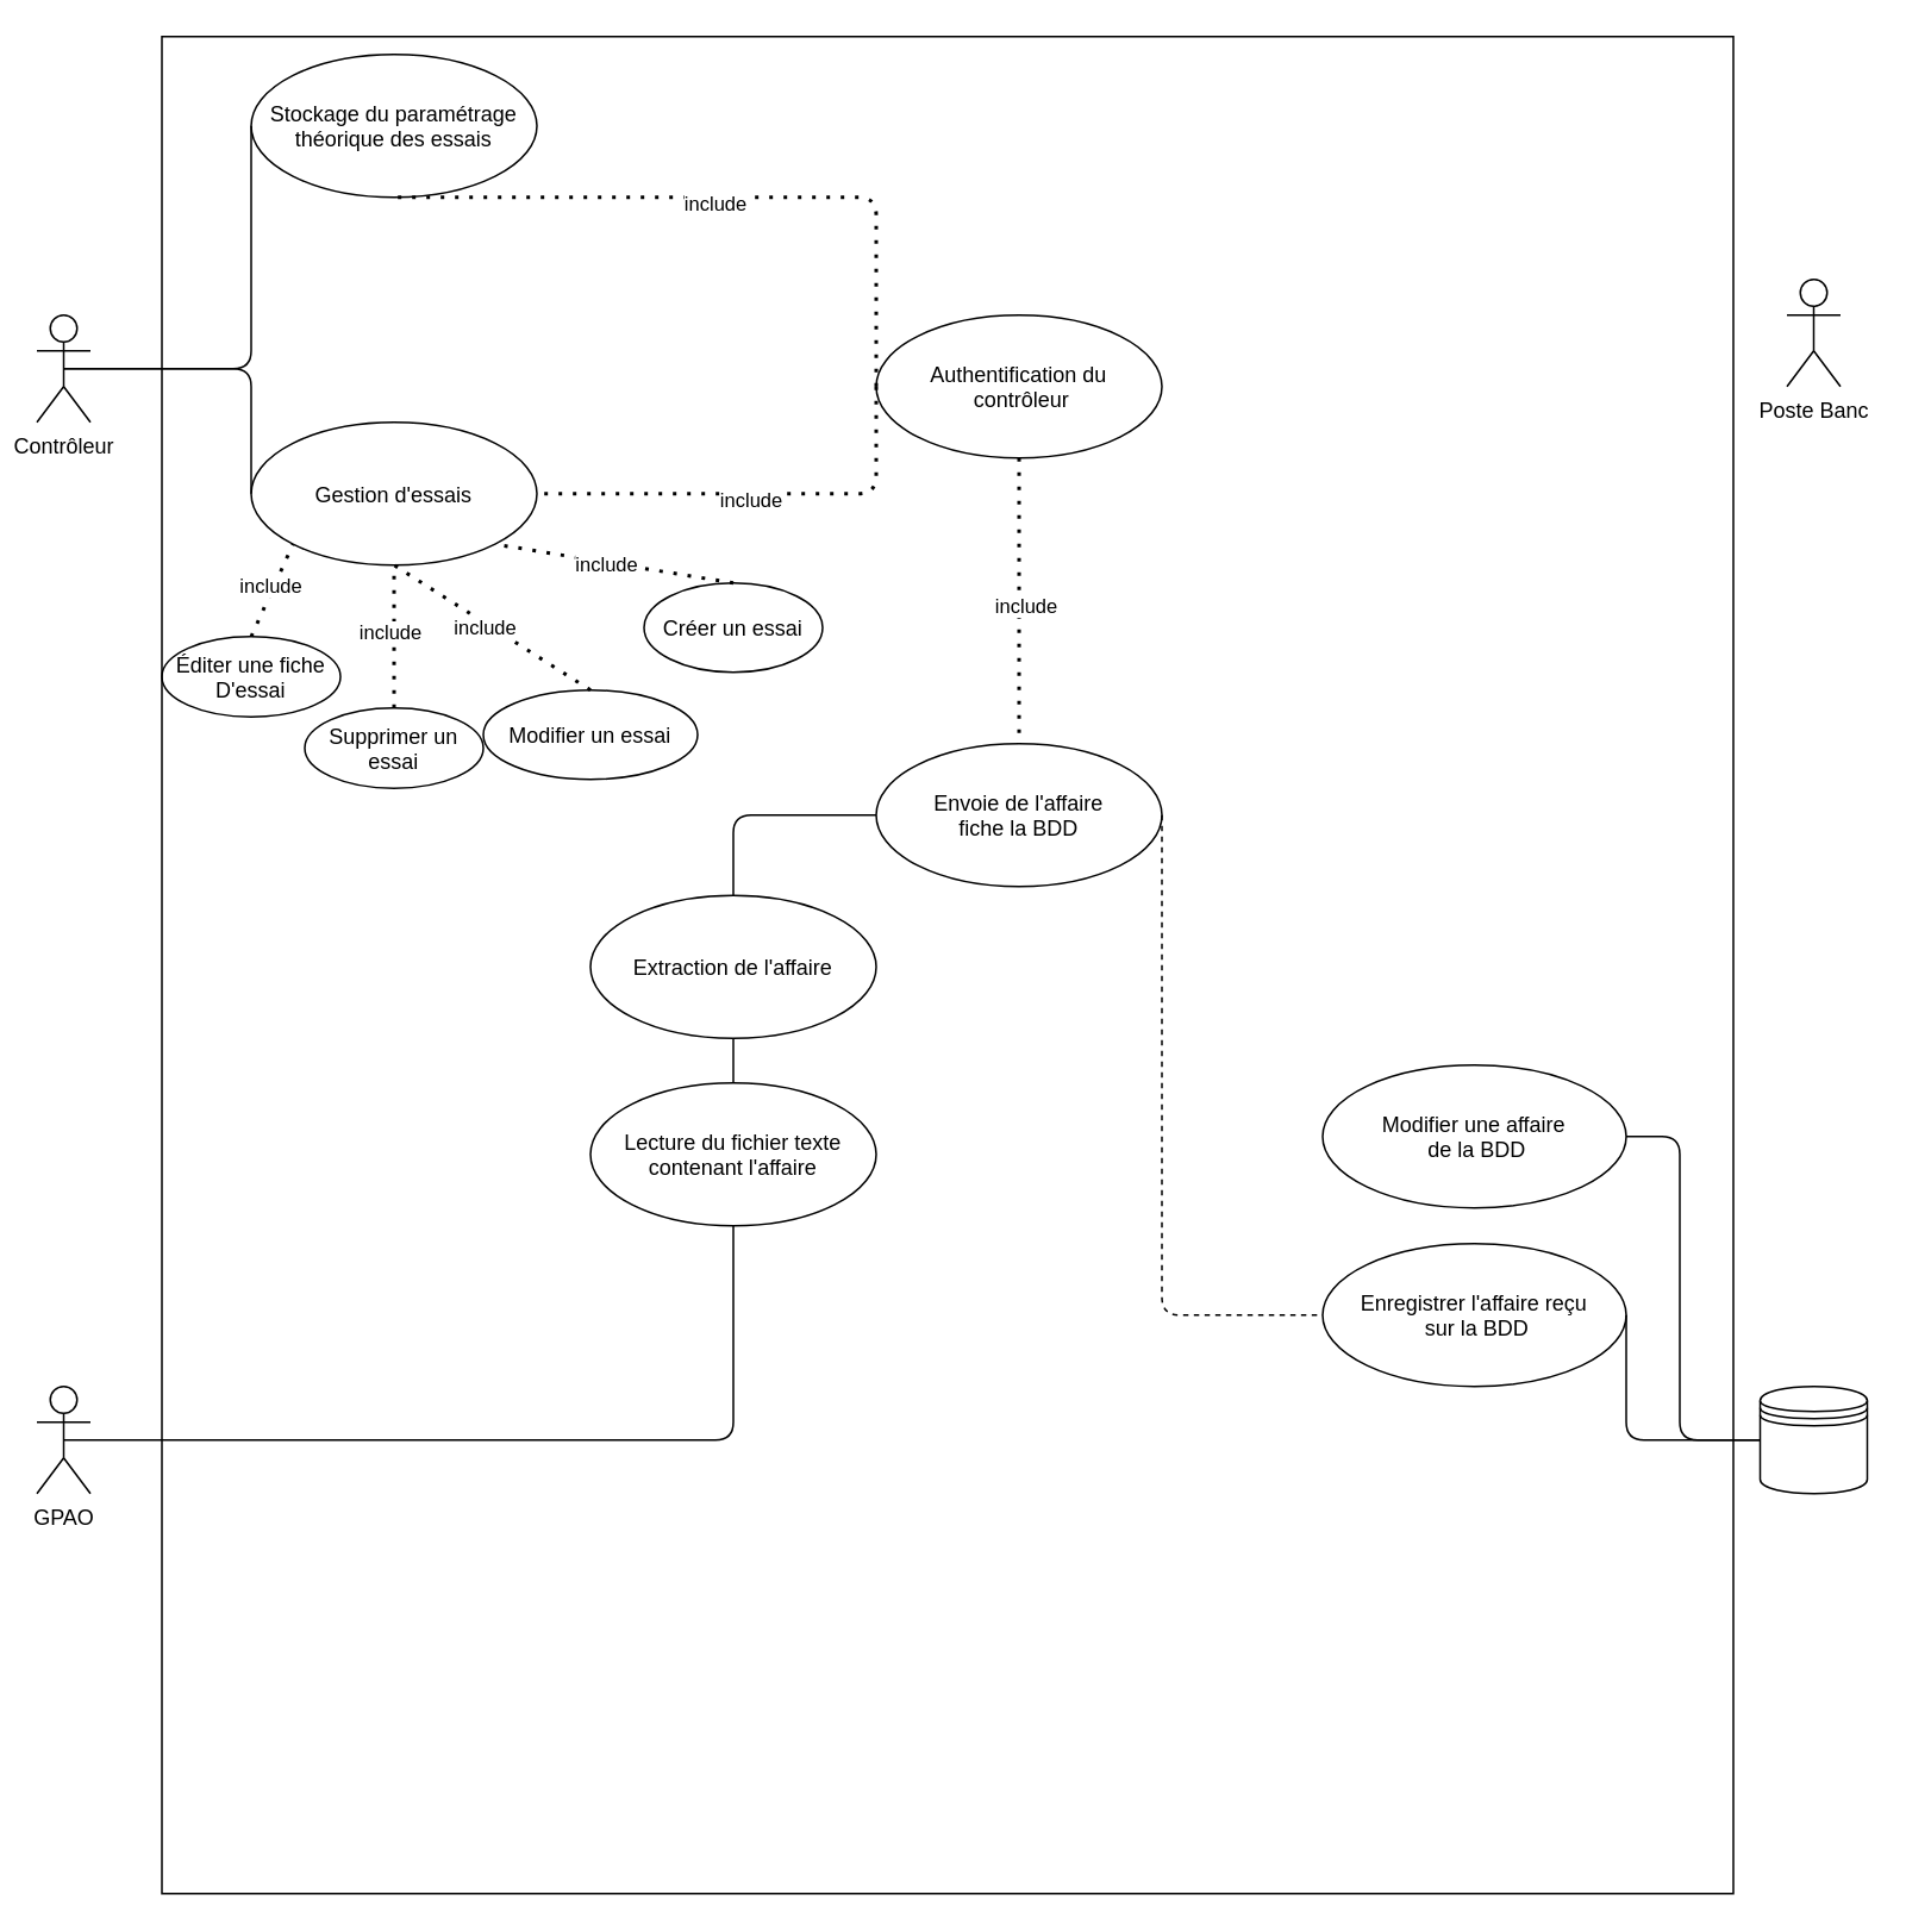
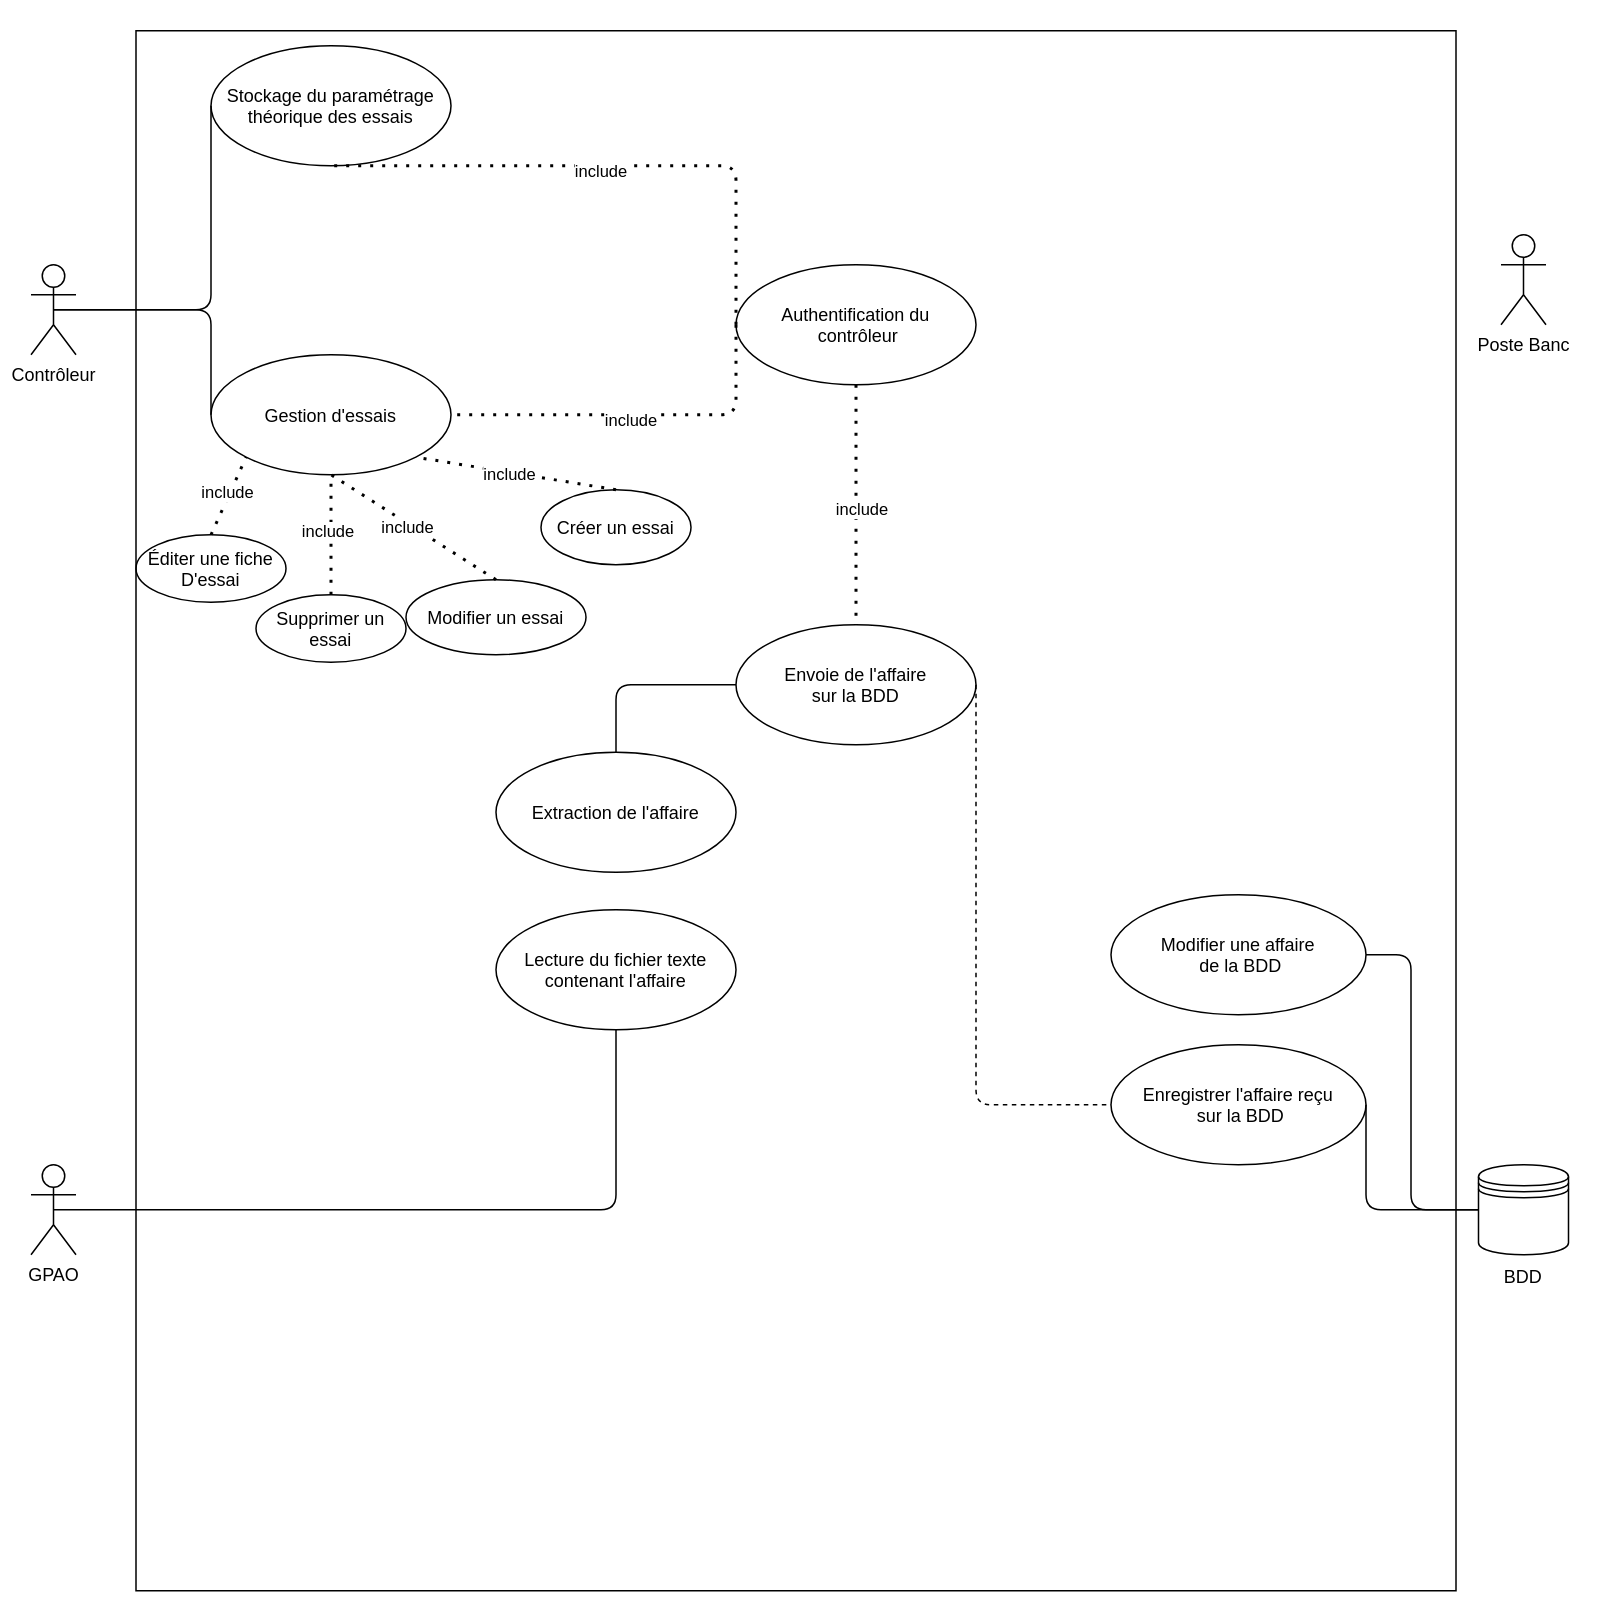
  <mxCell id="0" />
  <mxCell id="1" parent="0" />
  <mxCell id="2" value="" style="rounded=0;whiteSpace=wrap;html=1;" parent="1" vertex="1"><mxGeometry x="90" y="20" width="880" height="1040" as="geometry" /></mxCell>
  <mxCell id="3" value="Poste Banc" style="shape=umlActor;html=1;verticalLabelPosition=bottom;verticalAlign=top;align=center;" parent="1" vertex="1"><mxGeometry x="1000" y="156" width="30" height="60" as="geometry" /></mxCell>
  <mxCell id="4" value="GPAO" style="shape=umlActor;html=1;verticalLabelPosition=bottom;verticalAlign=top;align=center;" parent="1" vertex="1"><mxGeometry x="20" y="776" width="30" height="60" as="geometry" /></mxCell>
  <mxCell id="5" value="Contrôleur" style="shape=umlActor;html=1;verticalLabelPosition=bottom;verticalAlign=top;align=center;" parent="1" vertex="1"><mxGeometry x="20" y="176" width="30" height="60" as="geometry" /></mxCell>
  <mxCell id="6" value="" style="shape=datastore;whiteSpace=wrap;html=1;" parent="1" vertex="1"><mxGeometry x="985" y="776" width="60" height="60" as="geometry" /></mxCell>
+ <mxCell id="7" value="BDD" style="text;html=1;strokeColor=none;fillColor=none;align=center;verticalAlign=middle;whiteSpace=wrap;rounded=0;" parent="1" vertex="1"><mxGeometry x="985" y="836" width="60" height="30" as="geometry" /></mxCell>
  <mxCell id="8" value="" style="endArrow=none;html=1;exitX=0.5;exitY=0.5;exitDx=0;exitDy=0;exitPerimeter=0;entryX=0.5;entryY=1;entryDx=0;entryDy=0;" parent="1" source="4" target="9" edge="1"><mxGeometry width="50" height="50" relative="1" as="geometry"><mxPoint x="90" y="566" as="sourcePoint" /><mxPoint x="435" y="941" as="targetPoint" /><Array as="points"><mxPoint x="410" y="806" /></Array></mxGeometry></mxCell>
  <mxCell id="9" value="Lecture du fichier texte&#10;contenant l'affaire" style="ellipse;fillColor=none;" parent="1" vertex="1"><mxGeometry x="330" y="606" width="160" height="80" as="geometry" /></mxCell>
  <mxCell id="10" value="" style="endArrow=none;html=1;exitX=1;exitY=0.5;exitDx=0;exitDy=0;entryX=0;entryY=0.5;entryDx=0;entryDy=0;dashed=1;" parent="1" source="12" target="17" edge="1"><mxGeometry width="50" height="50" relative="1" as="geometry"><mxPoint x="40" y="596" as="sourcePoint" /><mxPoint x="1020" y="666" as="targetPoint" /><Array as="points"><mxPoint x="650" y="636" /><mxPoint x="650" y="736" /></Array></mxGeometry></mxCell>
  <mxCell id="11" value="include" style="endArrow=none;dashed=1;html=1;dashPattern=1 3;strokeWidth=2;entryX=0.5;entryY=0;entryDx=0;entryDy=0;exitX=0.5;exitY=1;exitDx=0;exitDy=0;" parent="1" source="13" target="12" edge="1"><mxGeometry x="0.04" y="4" width="50" height="50" relative="1" as="geometry"><mxPoint x="30" y="276" as="sourcePoint" /><mxPoint x="-50" y="326" as="targetPoint" /><mxPoint as="offset" /></mxGeometry></mxCell>
- <mxCell id="12" value="Envoie de l'affaire&#10;fiche la BDD" style="ellipse;fillColor=none;" parent="1" vertex="1"><mxGeometry x="490" y="416" width="160" height="80" as="geometry" /></mxCell>
+ <mxCell id="12" value="Envoie de l'affaire&#10;sur la BDD" style="ellipse;fillColor=none;" parent="1" vertex="1"><mxGeometry x="490" y="416" width="160" height="80" as="geometry" /></mxCell>
  <mxCell id="13" value="Authentification du&#10; contrôleur" style="ellipse;fillColor=none;" parent="1" vertex="1"><mxGeometry x="490" y="176" width="160" height="80" as="geometry" /></mxCell>
  <mxCell id="14" value="" style="endArrow=none;html=1;exitX=0.5;exitY=0;exitDx=0;exitDy=0;entryX=0;entryY=0.5;entryDx=0;entryDy=0;" parent="1" source="25" target="12" edge="1"><mxGeometry width="50" height="50" relative="1" as="geometry"><mxPoint x="490" y="496" as="sourcePoint" /><mxPoint x="540" y="446" as="targetPoint" /><Array as="points"><mxPoint x="410" y="456" /></Array></mxGeometry></mxCell>
  <mxCell id="15" value="Modifier une affaire&#10; de la BDD" style="ellipse;fillColor=none;" parent="1" vertex="1"><mxGeometry x="740" y="596" width="170" height="80" as="geometry" /></mxCell>
  <mxCell id="16" value="" style="endArrow=none;html=1;exitX=0;exitY=0.5;exitDx=0;exitDy=0;entryX=1;entryY=0.5;entryDx=0;entryDy=0;" parent="1" source="6" target="15" edge="1"><mxGeometry width="50" height="50" relative="1" as="geometry"><mxPoint x="480" y="566" as="sourcePoint" /><mxPoint x="530" y="516" as="targetPoint" /><Array as="points"><mxPoint x="940" y="806" /><mxPoint x="940" y="636" /></Array></mxGeometry></mxCell>
  <mxCell id="17" value="Enregistrer l'affaire reçu&#10; sur la BDD" style="ellipse;fillColor=none;" parent="1" vertex="1"><mxGeometry x="740" y="696" width="170" height="80" as="geometry" /></mxCell>
  <mxCell id="18" value="" style="endArrow=none;html=1;entryX=1;entryY=0.5;entryDx=0;entryDy=0;exitX=0;exitY=0.5;exitDx=0;exitDy=0;" parent="1" source="6" target="17" edge="1"><mxGeometry width="50" height="50" relative="1" as="geometry"><mxPoint x="700" y="896" as="sourcePoint" /><mxPoint x="750" y="846" as="targetPoint" /><Array as="points"><mxPoint x="910" y="806" /></Array></mxGeometry></mxCell>
  <mxCell id="19" value="Stockage du paramétrage&#10;théorique des essais" style="ellipse;fillColor=none;" parent="1" vertex="1"><mxGeometry x="140" y="30" width="160" height="80" as="geometry" /></mxCell>
  <mxCell id="20" value="" style="endArrow=none;html=1;exitX=0.5;exitY=0.5;exitDx=0;exitDy=0;exitPerimeter=0;entryX=0;entryY=0.5;entryDx=0;entryDy=0;" parent="1" source="5" target="19" edge="1"><mxGeometry width="50" height="50" relative="1" as="geometry"><mxPoint x="-70" y="396" as="sourcePoint" /><mxPoint x="-20" y="346" as="targetPoint" /><Array as="points"><mxPoint x="140" y="206" /></Array></mxGeometry></mxCell>
  <mxCell id="21" value="include" style="endArrow=none;dashed=1;html=1;dashPattern=1 3;strokeWidth=2;entryX=0.5;entryY=1;entryDx=0;entryDy=0;exitX=0;exitY=0.5;exitDx=0;exitDy=0;" parent="1" source="13" target="19" edge="1"><mxGeometry x="0.04" y="4" width="50" height="50" relative="1" as="geometry"><mxPoint x="280" y="376" as="sourcePoint" /><mxPoint x="280" y="426" as="targetPoint" /><mxPoint as="offset" /><Array as="points"><mxPoint x="490" y="110" /></Array></mxGeometry></mxCell>
  <mxCell id="22" value="Gestion d'essais" style="ellipse;fillColor=none;" parent="1" vertex="1"><mxGeometry x="140" y="236" width="160" height="80" as="geometry" /></mxCell>
  <mxCell id="23" value="" style="endArrow=none;html=1;exitX=0.5;exitY=0.5;exitDx=0;exitDy=0;exitPerimeter=0;entryX=0;entryY=0.5;entryDx=0;entryDy=0;" parent="1" source="5" target="22" edge="1"><mxGeometry width="50" height="50" relative="1" as="geometry"><mxPoint x="-110" y="286" as="sourcePoint" /><mxPoint x="-60" y="236" as="targetPoint" /><Array as="points"><mxPoint x="140" y="206" /></Array></mxGeometry></mxCell>
  <mxCell id="24" value="include" style="endArrow=none;dashed=1;html=1;dashPattern=1 3;strokeWidth=2;entryX=1;entryY=0.5;entryDx=0;entryDy=0;exitX=0;exitY=0.5;exitDx=0;exitDy=0;" parent="1" source="13" target="22" edge="1"><mxGeometry x="0.04" y="4" width="50" height="50" relative="1" as="geometry"><mxPoint x="340" y="196" as="sourcePoint" /><mxPoint x="230" y="120" as="targetPoint" /><mxPoint as="offset" /><Array as="points"><mxPoint x="490" y="276" /></Array></mxGeometry></mxCell>
  <mxCell id="25" value="Extraction de l'affaire" style="ellipse;fillColor=none;" parent="1" vertex="1"><mxGeometry x="330" y="501" width="160" height="80" as="geometry" /></mxCell>
- <mxCell id="26" value="" style="endArrow=none;html=1;exitX=0.5;exitY=0;exitDx=0;exitDy=0;entryX=0.5;entryY=1;entryDx=0;entryDy=0;" parent="1" source="9" target="25" edge="1"><mxGeometry width="50" height="50" relative="1" as="geometry"><mxPoint x="560" y="536" as="sourcePoint" /><mxPoint x="610" y="486" as="targetPoint" /></mxGeometry></mxCell>
  <mxCell id="27" value="include" style="endArrow=none;dashed=1;html=1;dashPattern=1 3;strokeWidth=2;entryX=1;entryY=1;entryDx=0;entryDy=0;exitX=0.5;exitY=0;exitDx=0;exitDy=0;" parent="1" source="28" target="22" edge="1"><mxGeometry x="0.058" y="2" width="50" height="50" relative="1" as="geometry"><mxPoint x="500" y="226" as="sourcePoint" /><mxPoint x="310" y="286" as="targetPoint" /><mxPoint as="offset" /><Array as="points" /></mxGeometry></mxCell>
  <mxCell id="28" value="Créer un essai" style="ellipse;fillColor=none;" parent="1" vertex="1"><mxGeometry x="360" y="326" width="100" height="50" as="geometry" /></mxCell>
  <mxCell id="29" value="Modifier un essai" style="ellipse;fillColor=none;" parent="1" vertex="1"><mxGeometry x="270" y="386" width="120" height="50" as="geometry" /></mxCell>
  <mxCell id="30" value="include" style="endArrow=none;dashed=1;html=1;dashPattern=1 3;strokeWidth=2;entryX=0.5;entryY=1;entryDx=0;entryDy=0;exitX=0.5;exitY=0;exitDx=0;exitDy=0;" parent="1" source="29" target="22" edge="1"><mxGeometry x="0.058" y="2" width="50" height="50" relative="1" as="geometry"><mxPoint x="360" y="356" as="sourcePoint" /><mxPoint x="286.569" y="314.284" as="targetPoint" /><mxPoint as="offset" /><Array as="points" /></mxGeometry></mxCell>
  <mxCell id="31" value="Supprimer un &#10;essai" style="ellipse;fillColor=none;" parent="1" vertex="1"><mxGeometry x="170" y="396" width="100" height="45" as="geometry" /></mxCell>
  <mxCell id="32" value="Éditer une fiche&#10;D'essai" style="ellipse;fillColor=none;" parent="1" vertex="1"><mxGeometry x="90" y="356" width="100" height="45" as="geometry" /></mxCell>
  <mxCell id="33" value="include" style="endArrow=none;dashed=1;html=1;dashPattern=1 3;strokeWidth=2;entryX=0;entryY=1;entryDx=0;entryDy=0;exitX=0.5;exitY=0;exitDx=0;exitDy=0;" parent="1" source="32" target="22" edge="1"><mxGeometry x="0.058" y="2" width="50" height="50" relative="1" as="geometry"><mxPoint x="340" y="396" as="sourcePoint" /><mxPoint x="230" y="326" as="targetPoint" /><mxPoint as="offset" /><Array as="points" /></mxGeometry></mxCell>
  <mxCell id="34" value="include" style="endArrow=none;dashed=1;html=1;dashPattern=1 3;strokeWidth=2;entryX=0.5;entryY=1;entryDx=0;entryDy=0;exitX=0.5;exitY=0;exitDx=0;exitDy=0;" parent="1" source="31" target="22" edge="1"><mxGeometry x="0.058" y="2" width="50" height="50" relative="1" as="geometry"><mxPoint x="150" y="366" as="sourcePoint" /><mxPoint x="173.431" y="314.284" as="targetPoint" /><mxPoint as="offset" /><Array as="points" /></mxGeometry></mxCell>
